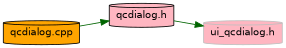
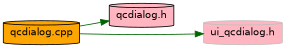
  digraph {
    rankdir=LR
    node [color=black fillcolor=lightpink fontname=Helvetica fontsize=12 shape=cylinder style=filled]
    edge [color=darkgreen fontname=Helvetica fontsize=12 labelfontname=Helvetica labelfontsize=12 style=solid]
    n1 [fillcolor=orange fontcolor=black height=0.2 label="qcdialog.cpp" width=0.4]
    n2 [height=0.2 label="qcdialog.h" width=0.4]
    n3 [color=grey75 height=0.2 label="ui_qcdialog.h" width=0.4]
    n1 -> n2
-   n2 -> n3
+   n1 -> n3
  }
